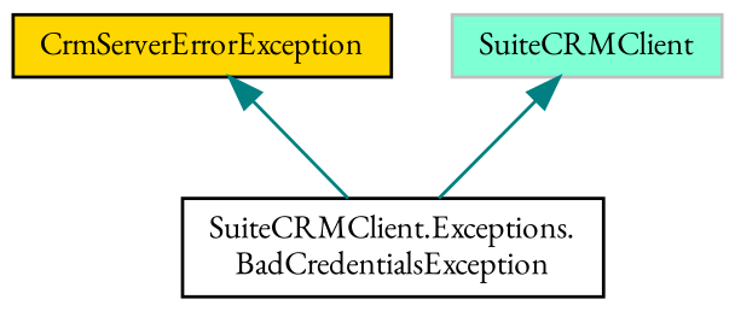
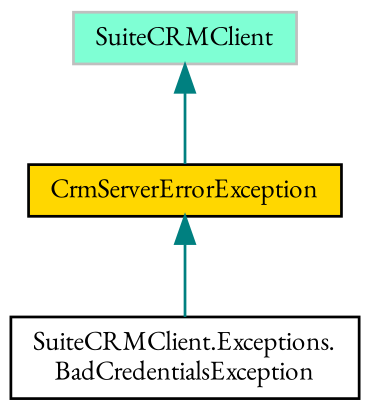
  digraph {
    fontname="EB Garamond"
    node [color=black fontname="EB Garamond" fontsize=10 shape=record style=filled]
    edge [color=teal dir=back fontname="EB Garamond" fontsize=10 labelfontname=Helvetica labelfontsize=10 style=solid]
    n1 [fillcolor=white fontcolor=black height=0.2 label="SuiteCRMClient.Exceptions.\lBadCredentialsException" width=0.4]
    n2 [fillcolor=gold height=0.2 label=CrmServerErrorException width=0.4]
    n3 [color=grey75 fillcolor=aquamarine height=0.2 label=SuiteCRMClient width=0.4]
    n2 -> n1
-   n3 -> n1
+   n3 -> n2
  }
